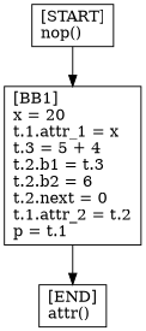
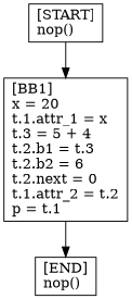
  digraph {
    node [shape=box]
-   n1 [label="[END]\lattr()\l"]
+   n1 [label="[END]\lnop()\l"]
    n2 [label="[START]\lnop()\l"]
    n3 [label="[BB1]\lx = 20\lt.1.attr_1 = x\lt.3 = 5 + 4\lt.2.b1 = t.3\lt.2.b2 = 6\lt.2.next = 0\lt.1.attr_2 = t.2\lp = t.1\l"]
    n2 -> n3
    n3 -> n1
  }
